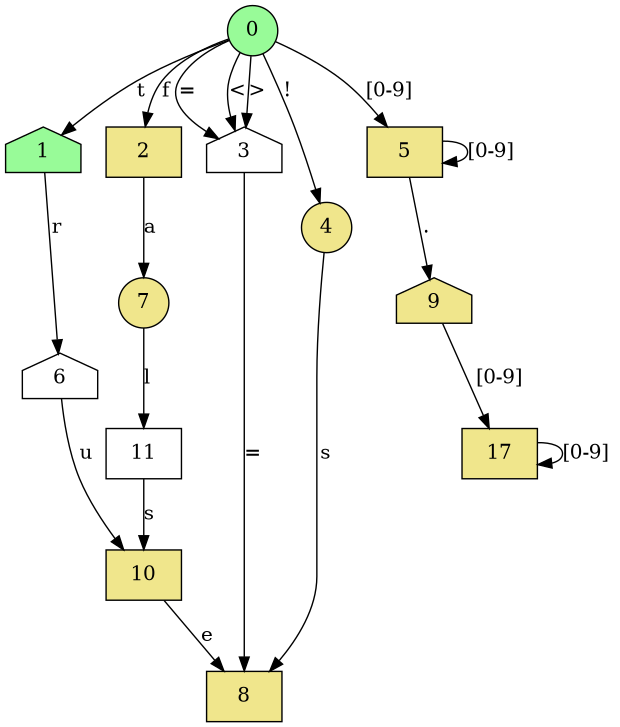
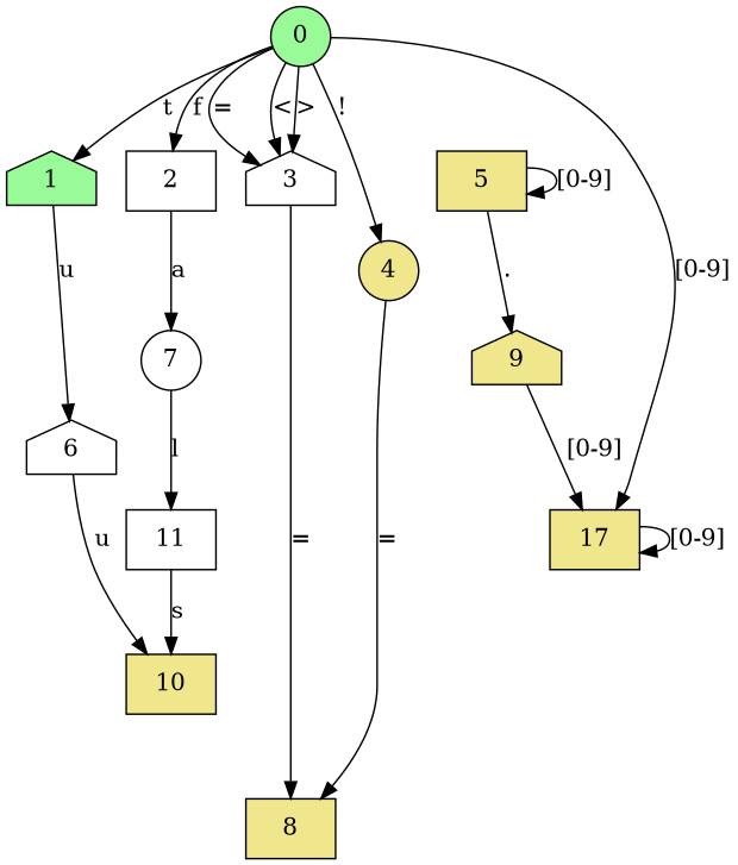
  digraph {
    rankdir=TB
    node [fillcolor=khaki shape=box style=filled]
    0 [fillcolor=palegreen shape=circle]
    1 [fillcolor=palegreen shape=house]
-   2
+   2 [fillcolor=white]
    3 [fillcolor=white shape=house]
    4 [shape=circle]
    5
    6 [fillcolor=white shape=house]
-   7 [shape=circle]
+   7 [fillcolor=white shape=circle]
    8
    9 [shape=house]
    10
    11 [fillcolor=white]
    n13 [label=17]
    0 -> 1 [label=t]
    0 -> 2 [label=f]
    0 -> 3 [label="="]
    0 -> 3 [label="<"]
    0 -> 3 [label=">"]
    0 -> 4 [label="!"]
-   0 -> 5 [label="[0-9]"]
-   1 -> 6 [label=r]
+   0 -> n13 [label="[0-9]"]
+   1 -> 6 [label=u]
    2 -> 7 [label=a]
    3 -> 8 [label="="]
-   4 -> 8 [label=s]
+   4 -> 8 [label="="]
    5 -> 5 [label="[0-9]"]
    5 -> 9 [label="."]
    6 -> 10 [label=u]
    7 -> 11 [label=l]
    9 -> n13 [label="[0-9]"]
-   10 -> 8 [label=e]
    11 -> 10 [label=s]
    n13 -> n13 [label="[0-9]"]
  }
